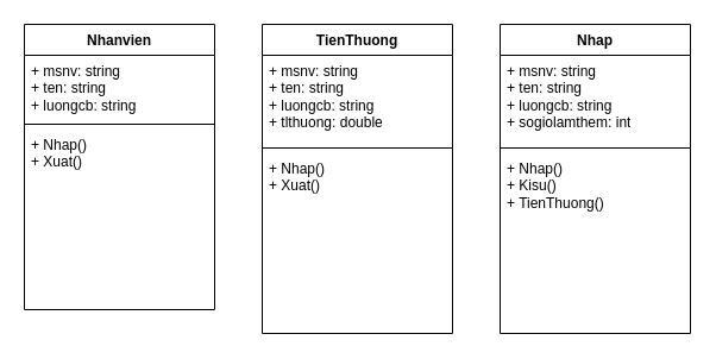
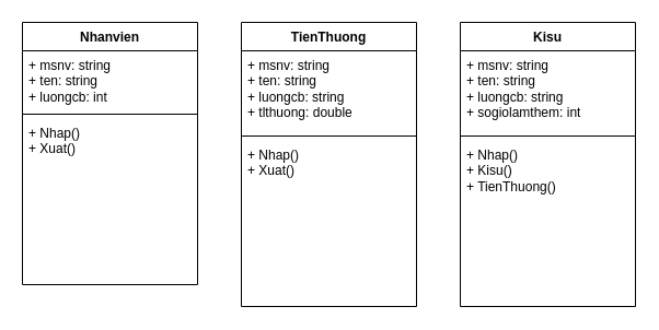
  <mxCell id="0" />
  <mxCell id="1" parent="0" />
  <mxCell id="2" value="Nhanvien" style="swimlane;fontStyle=1;align=center;verticalAlign=top;childLayout=stackLayout;horizontal=1;startSize=26;horizontalStack=0;resizeParent=1;resizeParentMax=0;resizeLast=0;collapsible=1;marginBottom=0;whiteSpace=wrap;html=1;" vertex="1" parent="1"><mxGeometry width="160" height="240" as="geometry" x="20" y="20" /></mxCell>
- <mxCell id="3" value="+ msnv: string&lt;div&gt;+ ten: string&lt;/div&gt;&lt;div&gt;+ luongcb: string&lt;/div&gt;" style="text;strokeColor=none;fillColor=none;align=left;verticalAlign=top;spacingLeft=4;spacingRight=4;overflow=hidden;rotatable=0;points=[[0,0.5],[1,0.5]];portConstraint=eastwest;whiteSpace=wrap;html=1;" vertex="1" parent="2"><mxGeometry y="26" width="160" height="54" as="geometry" /></mxCell>
+ <mxCell id="3" value="+ msnv: string&lt;div&gt;+ ten: string&lt;/div&gt;&lt;div&gt;+ luongcb: int&lt;/div&gt;" style="text;strokeColor=none;fillColor=none;align=left;verticalAlign=top;spacingLeft=4;spacingRight=4;overflow=hidden;rotatable=0;points=[[0,0.5],[1,0.5]];portConstraint=eastwest;whiteSpace=wrap;html=1;" vertex="1" parent="2"><mxGeometry y="26" width="160" height="54" as="geometry" /></mxCell>
  <mxCell id="4" value="" style="line;strokeWidth=1;fillColor=none;align=left;verticalAlign=middle;spacingTop=-1;spacingLeft=3;spacingRight=3;rotatable=0;labelPosition=right;points=[];portConstraint=eastwest;strokeColor=inherit;" vertex="1" parent="2"><mxGeometry y="80" width="160" height="8" as="geometry" /></mxCell>
  <mxCell id="5" value="&lt;div&gt;+ Nhap()&lt;/div&gt;+ Xuat()" style="text;strokeColor=none;fillColor=none;align=left;verticalAlign=top;spacingLeft=4;spacingRight=4;overflow=hidden;rotatable=0;points=[[0,0.5],[1,0.5]];portConstraint=eastwest;whiteSpace=wrap;html=1;" vertex="1" parent="2"><mxGeometry y="88" width="160" height="152" as="geometry" /></mxCell>
  <mxCell id="6" value="TienThuong" style="swimlane;fontStyle=1;align=center;verticalAlign=top;childLayout=stackLayout;horizontal=1;startSize=26;horizontalStack=0;resizeParent=1;resizeParentMax=0;resizeLast=0;collapsible=1;marginBottom=0;whiteSpace=wrap;html=1;" vertex="1" parent="1"><mxGeometry x="220" width="160" height="260" as="geometry" y="20" /></mxCell>
  <mxCell id="7" value="+ msnv: string&lt;div&gt;+ ten: string&lt;/div&gt;&lt;div&gt;+ luongcb: string&lt;/div&gt;&lt;div&gt;+ tlthuong: double&lt;/div&gt;" style="text;strokeColor=none;fillColor=none;align=left;verticalAlign=top;spacingLeft=4;spacingRight=4;overflow=hidden;rotatable=0;points=[[0,0.5],[1,0.5]];portConstraint=eastwest;whiteSpace=wrap;html=1;" vertex="1" parent="6"><mxGeometry y="26" width="160" height="74" as="geometry" /></mxCell>
  <mxCell id="8" value="" style="line;strokeWidth=1;fillColor=none;align=left;verticalAlign=middle;spacingTop=-1;spacingLeft=3;spacingRight=3;rotatable=0;labelPosition=right;points=[];portConstraint=eastwest;strokeColor=inherit;" vertex="1" parent="6"><mxGeometry y="100" width="160" height="8" as="geometry" /></mxCell>
  <mxCell id="9" value="&lt;div&gt;+ Nhap()&lt;/div&gt;+ Xuat()" style="text;strokeColor=none;fillColor=none;align=left;verticalAlign=top;spacingLeft=4;spacingRight=4;overflow=hidden;rotatable=0;points=[[0,0.5],[1,0.5]];portConstraint=eastwest;whiteSpace=wrap;html=1;" vertex="1" parent="6"><mxGeometry y="108" width="160" height="152" as="geometry" /></mxCell>
- <mxCell id="10" value="Nhap" style="swimlane;fontStyle=1;align=center;verticalAlign=top;childLayout=stackLayout;horizontal=1;startSize=26;horizontalStack=0;resizeParent=1;resizeParentMax=0;resizeLast=0;collapsible=1;marginBottom=0;whiteSpace=wrap;html=1;" vertex="1" parent="1"><mxGeometry x="420" width="160" height="260" as="geometry" y="20" /></mxCell>
+ <mxCell id="10" value="Kisu" style="swimlane;fontStyle=1;align=center;verticalAlign=top;childLayout=stackLayout;horizontal=1;startSize=26;horizontalStack=0;resizeParent=1;resizeParentMax=0;resizeLast=0;collapsible=1;marginBottom=0;whiteSpace=wrap;html=1;" vertex="1" parent="1"><mxGeometry x="420" width="160" height="260" as="geometry" y="20" /></mxCell>
  <mxCell id="11" value="+ msnv: string&lt;div&gt;+ ten: string&lt;/div&gt;&lt;div&gt;+ luongcb: string&lt;/div&gt;&lt;div&gt;+ sogiolamthem: int&lt;/div&gt;" style="text;strokeColor=none;fillColor=none;align=left;verticalAlign=top;spacingLeft=4;spacingRight=4;overflow=hidden;rotatable=0;points=[[0,0.5],[1,0.5]];portConstraint=eastwest;whiteSpace=wrap;html=1;" vertex="1" parent="10"><mxGeometry y="26" width="160" height="74" as="geometry" /></mxCell>
  <mxCell id="12" value="" style="line;strokeWidth=1;fillColor=none;align=left;verticalAlign=middle;spacingTop=-1;spacingLeft=3;spacingRight=3;rotatable=0;labelPosition=right;points=[];portConstraint=eastwest;strokeColor=inherit;" vertex="1" parent="10"><mxGeometry y="100" width="160" height="8" as="geometry" /></mxCell>
  <mxCell id="13" value="&lt;div&gt;+ Nhap()&lt;/div&gt;&lt;div&gt;+ Kisu()&lt;/div&gt;+ TienThuong()" style="text;strokeColor=none;fillColor=none;align=left;verticalAlign=top;spacingLeft=4;spacingRight=4;overflow=hidden;rotatable=0;points=[[0,0.5],[1,0.5]];portConstraint=eastwest;whiteSpace=wrap;html=1;" vertex="1" parent="10"><mxGeometry y="108" width="160" height="152" as="geometry" /></mxCell>
